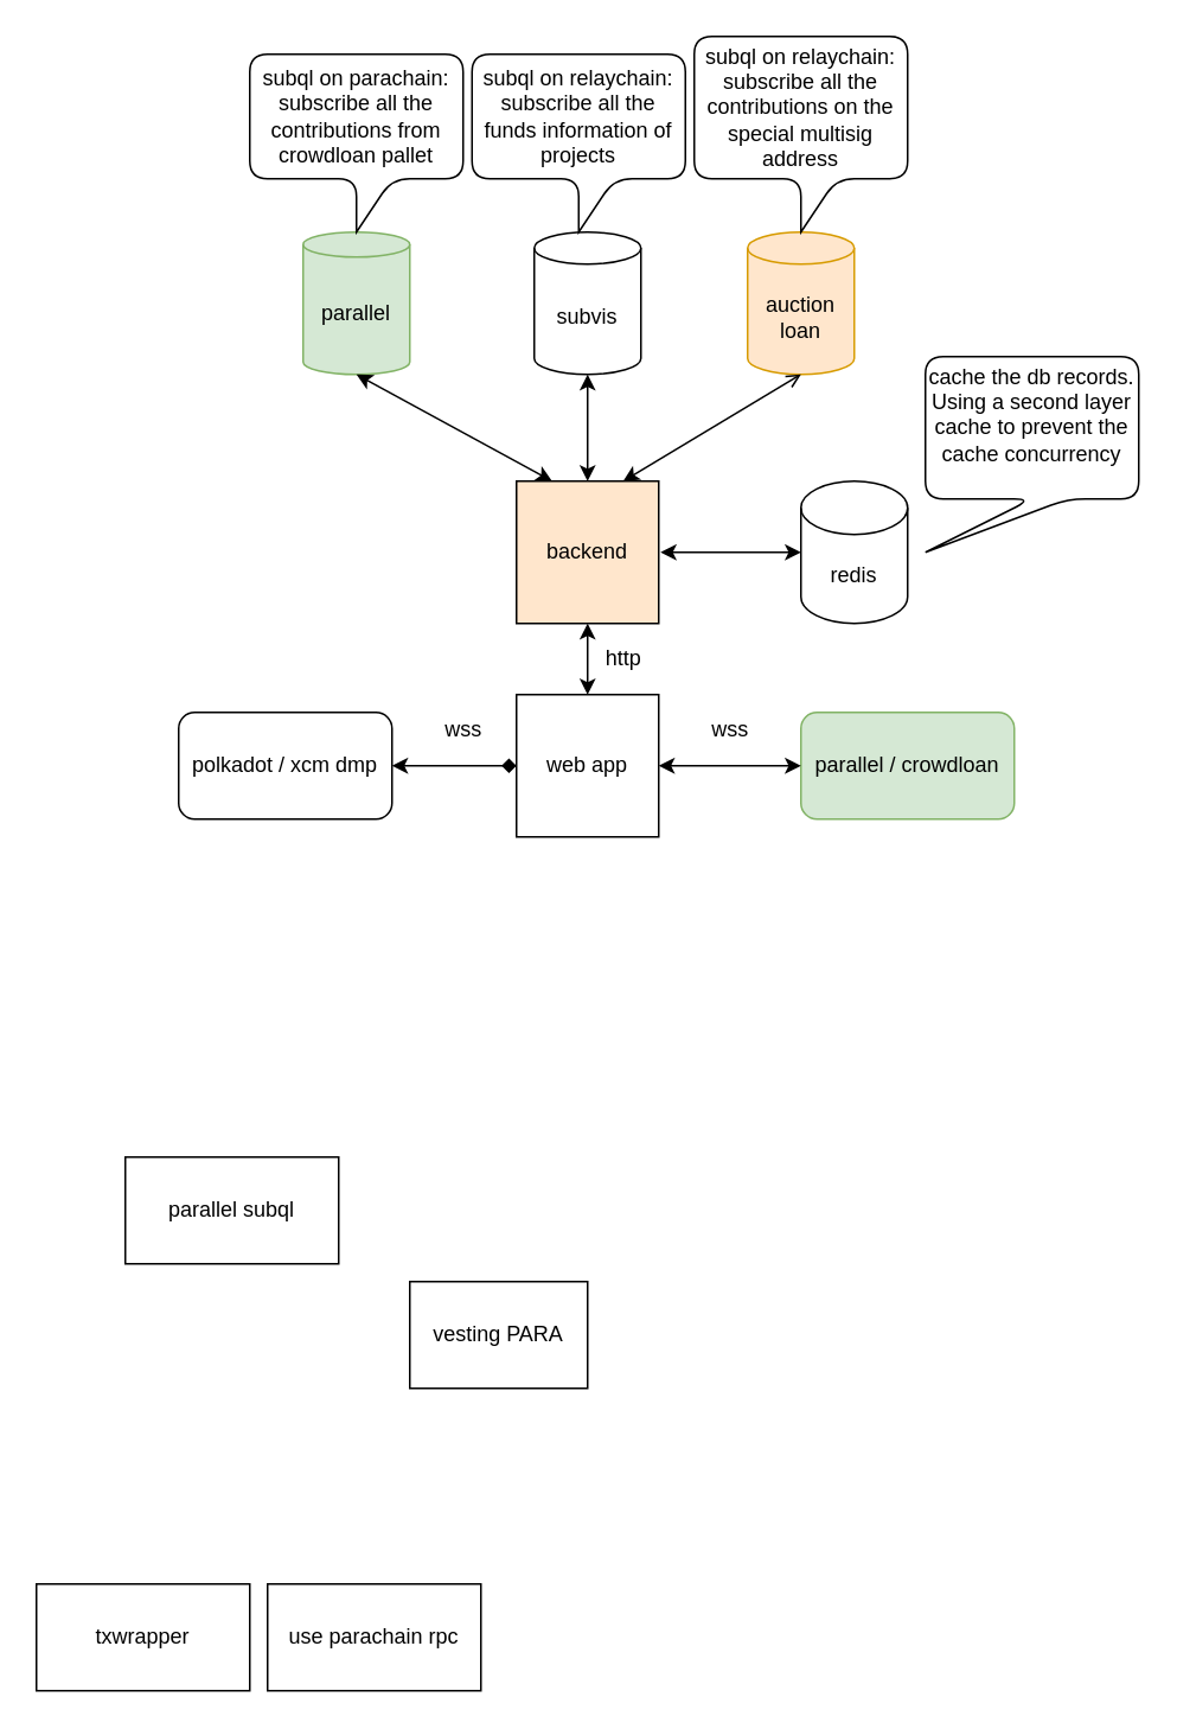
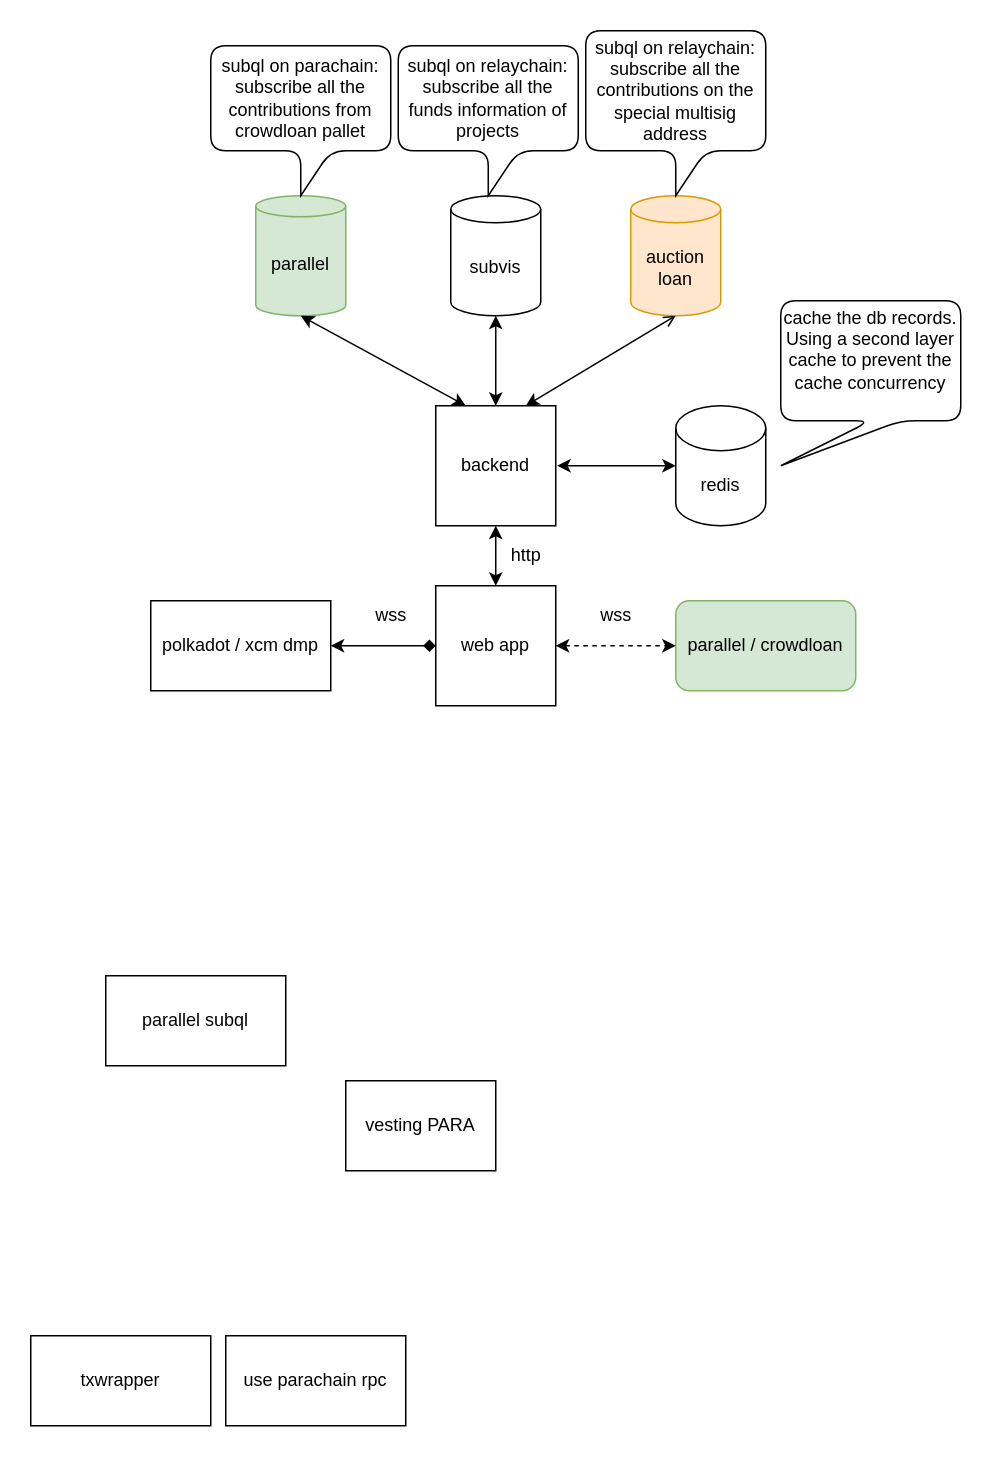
  <mxCell id="0" />
  <mxCell id="1" parent="0" />
  <mxCell id="2" value="web app" style="whiteSpace=wrap;html=1;aspect=fixed;" parent="1" vertex="1"><mxGeometry x="290" y="390" width="80" height="80" as="geometry" /></mxCell>
- <mxCell id="3" value="polkadot / xcm dmp" style="rounded=1;whiteSpace=wrap;html=1;" parent="1" vertex="1"><mxGeometry x="100" y="400" width="120" height="60" as="geometry" /></mxCell>
+ <mxCell id="3" value="polkadot / xcm dmp" style="whiteSpace=wrap;html=1;rounded=0;" parent="1" vertex="1"><mxGeometry x="100" y="400" width="120" height="60" as="geometry" /></mxCell>
  <mxCell id="4" value="parallel / crowdloan" style="rounded=1;whiteSpace=wrap;html=1;fillColor=#d5e8d4;strokeColor=#82b366;" parent="1" vertex="1"><mxGeometry x="450" y="400" width="120" height="60" as="geometry" /></mxCell>
- <mxCell id="5" value="" style="endArrow=classic;startArrow=classic;html=1;exitX=1;exitY=0.5;exitDx=0;exitDy=0;" parent="1" source="2" target="4" edge="1"><mxGeometry width="50" height="50" relative="1" as="geometry"><mxPoint x="370" y="440" as="sourcePoint" /><mxPoint x="420" y="390" as="targetPoint" /></mxGeometry></mxCell>
+ <mxCell id="5" value="" style="endArrow=classic;startArrow=classic;html=1;exitX=1;exitY=0.5;exitDx=0;exitDy=0;dashed=1;" parent="1" source="2" target="4" edge="1"><mxGeometry width="50" height="50" relative="1" as="geometry"><mxPoint x="370" y="440" as="sourcePoint" /><mxPoint x="420" y="390" as="targetPoint" /></mxGeometry></mxCell>
  <mxCell id="6" value="" style="endArrow=diamond;startArrow=classic;html=1;entryX=0;entryY=0.5;entryDx=0;entryDy=0;exitX=1;exitY=0.5;exitDx=0;exitDy=0;" parent="1" source="3" target="2" edge="1"><mxGeometry width="50" height="50" relative="1" as="geometry"><mxPoint x="220" y="450" as="sourcePoint" /><mxPoint x="270" y="400" as="targetPoint" /></mxGeometry></mxCell>
- <mxCell id="7" value="backend" style="whiteSpace=wrap;html=1;aspect=fixed;fillColor=#ffe6cc;" parent="1" vertex="1"><mxGeometry x="290" y="270" width="80" height="80" as="geometry" /></mxCell>
+ <mxCell id="7" value="backend" style="whiteSpace=wrap;html=1;aspect=fixed;" parent="1" vertex="1"><mxGeometry x="290" y="270" width="80" height="80" as="geometry" /></mxCell>
  <mxCell id="8" value="subvis" style="shape=cylinder3;whiteSpace=wrap;html=1;boundedLbl=1;backgroundOutline=1;size=9;" parent="1" vertex="1"><mxGeometry x="300" y="130" width="60" height="80" as="geometry" /></mxCell>
  <mxCell id="9" value="auction loan" style="shape=cylinder3;whiteSpace=wrap;html=1;boundedLbl=1;backgroundOutline=1;size=9;fillColor=#ffe6cc;strokeColor=#d79b00;" parent="1" vertex="1"><mxGeometry x="420" y="130" width="60" height="80" as="geometry" /></mxCell>
  <mxCell id="10" value="redis" style="shape=cylinder3;whiteSpace=wrap;html=1;boundedLbl=1;backgroundOutline=1;size=15;" parent="1" vertex="1"><mxGeometry x="450" y="270" width="60" height="80" as="geometry" /></mxCell>
  <mxCell id="11" value="" style="endArrow=open;startArrow=classic;html=1;entryX=0.5;entryY=1;entryDx=0;entryDy=0;entryPerimeter=0;exitX=0.75;exitY=0;exitDx=0;exitDy=0;" parent="1" source="7" target="9" edge="1"><mxGeometry width="50" height="50" relative="1" as="geometry"><mxPoint x="370" y="460" as="sourcePoint" /><mxPoint x="420" y="410" as="targetPoint" /></mxGeometry></mxCell>
  <mxCell id="12" value="" style="endArrow=classic;startArrow=classic;html=1;entryX=0.5;entryY=1;entryDx=0;entryDy=0;entryPerimeter=0;exitX=0.5;exitY=0;exitDx=0;exitDy=0;" parent="1" source="7" target="8" edge="1"><mxGeometry width="50" height="50" relative="1" as="geometry"><mxPoint x="230" y="260" as="sourcePoint" /><mxPoint x="280" y="210" as="targetPoint" /><Array as="points" /></mxGeometry></mxCell>
  <mxCell id="13" value="" style="endArrow=classic;startArrow=classic;html=1;entryX=0.5;entryY=1;entryDx=0;entryDy=0;exitX=0.5;exitY=0;exitDx=0;exitDy=0;" parent="1" source="2" target="7" edge="1"><mxGeometry width="50" height="50" relative="1" as="geometry"><mxPoint x="370" y="460" as="sourcePoint" /><mxPoint x="420" y="410" as="targetPoint" /></mxGeometry></mxCell>
  <mxCell id="14" value="" style="endArrow=classic;startArrow=classic;html=1;entryX=0;entryY=0.5;entryDx=0;entryDy=0;entryPerimeter=0;" parent="1" target="10" edge="1"><mxGeometry width="50" height="50" relative="1" as="geometry"><mxPoint x="371" y="310" as="sourcePoint" /><mxPoint x="430" y="260" as="targetPoint" /></mxGeometry></mxCell>
  <mxCell id="15" value="parallel" style="shape=cylinder3;whiteSpace=wrap;html=1;boundedLbl=1;backgroundOutline=1;size=7;fillColor=#d5e8d4;strokeColor=#82b366;" parent="1" vertex="1"><mxGeometry x="170" y="130" width="60" height="80" as="geometry" /></mxCell>
  <mxCell id="16" value="" style="endArrow=classic;startArrow=classic;html=1;entryX=0.5;entryY=1;entryDx=0;entryDy=0;entryPerimeter=0;exitX=0.25;exitY=0;exitDx=0;exitDy=0;" parent="1" source="7" target="15" edge="1"><mxGeometry width="50" height="50" relative="1" as="geometry"><mxPoint x="180" y="280" as="sourcePoint" /><mxPoint x="230" y="230" as="targetPoint" /></mxGeometry></mxCell>
  <mxCell id="17" value="parallel subql" style="rounded=0;whiteSpace=wrap;html=1;" parent="1" vertex="1"><mxGeometry x="70" y="650" width="120" height="60" as="geometry" /></mxCell>
  <mxCell id="18" value="use parachain rpc" style="rounded=0;whiteSpace=wrap;html=1;" parent="1" vertex="1"><mxGeometry x="150" y="890" width="120" height="60" as="geometry" /></mxCell>
  <mxCell id="19" value="txwrapper" style="rounded=0;whiteSpace=wrap;html=1;" parent="1" vertex="1"><mxGeometry x="20" y="890" width="120" height="60" as="geometry" /></mxCell>
  <mxCell id="20" value="vesting PARA" style="rounded=0;whiteSpace=wrap;html=1;" parent="1" vertex="1"><mxGeometry x="230" y="720" width="100" height="60" as="geometry" /></mxCell>
  <mxCell id="21" value="subql on parachain:&lt;br&gt;subscribe all the contributions from crowdloan pallet" style="shape=callout;rounded=1;whiteSpace=wrap;html=1;perimeter=calloutPerimeter;" parent="1" vertex="1"><mxGeometry x="140" y="30" width="120" height="100" as="geometry" /></mxCell>
  <mxCell id="22" value="subql on relaychain: subscribe all the funds information of projects" style="shape=callout;rounded=1;whiteSpace=wrap;html=1;perimeter=calloutPerimeter;" parent="1" vertex="1"><mxGeometry x="265" y="30" width="120" height="100" as="geometry" /></mxCell>
  <mxCell id="23" value="subql on relaychain: subscribe all the contributions on the special multisig address" style="shape=callout;rounded=1;whiteSpace=wrap;html=1;perimeter=calloutPerimeter;" parent="1" vertex="1"><mxGeometry x="390" y="20" width="120" height="110" as="geometry" /></mxCell>
  <mxCell id="24" value="cache the db records.&lt;br&gt;Using a second layer cache to prevent the cache concurrency&lt;br&gt;&amp;nbsp;" style="shape=callout;rounded=1;whiteSpace=wrap;html=1;perimeter=calloutPerimeter;position2=0;" parent="1" vertex="1"><mxGeometry x="520" y="200" width="120" height="110" as="geometry" /></mxCell>
  <mxCell id="25" value="wss" style="text;html=1;align=center;verticalAlign=middle;resizable=0;points=[];autosize=1;strokeColor=none;" parent="1" vertex="1"><mxGeometry x="240" y="400" width="40" height="20" as="geometry" /></mxCell>
  <mxCell id="26" value="wss" style="text;html=1;align=center;verticalAlign=middle;resizable=0;points=[];autosize=1;strokeColor=none;" parent="1" vertex="1"><mxGeometry x="390" y="400" width="40" height="20" as="geometry" /></mxCell>
  <mxCell id="27" value="http" style="text;html=1;align=center;verticalAlign=middle;resizable=0;points=[];autosize=1;strokeColor=none;" parent="1" vertex="1"><mxGeometry x="330" y="360" width="40" height="20" as="geometry" /></mxCell>
